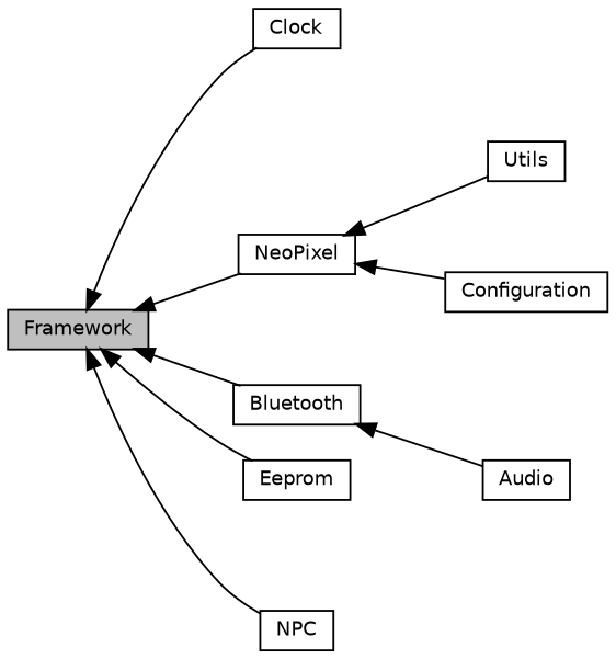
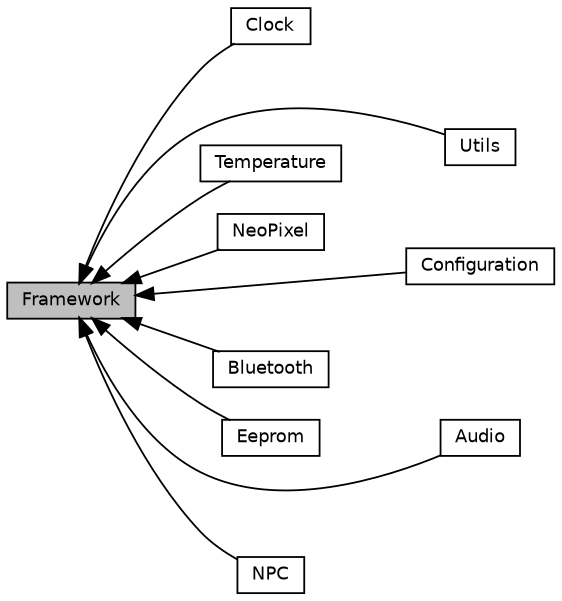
  digraph {
    rankdir=LR
    node [color=black fillcolor=white fontname=Helvetica fontsize=10 shape=record style=filled]
    edge [dir=back fontname=Helvetica fontsize=10 labelfontname=Helvetica labelfontsize=10 shape=plaintext style=solid]
    n1 [height=0.2 label=Clock width=0.4]
    n2 [fillcolor=grey75 fontcolor=black height=0.2 label=Framework width=0.4]
    n3 [height=0.2 label=Utils width=0.4]
+   n4 [height=0.2 label=Temperature width=0.4]
    n5 [height=0.2 label=NeoPixel width=0.4]
    n6 [height=0.2 label=Bluetooth width=0.4]
    n7 [height=0.2 label=Configuration width=0.4]
    n8 [height=0.2 label=Eeprom width=0.4]
    n9 [height=0.2 label=Audio width=0.4]
    n10 [height=0.2 label=NPC width=0.4]
    n2 -> n1
-   n5 -> n3
+   n2 -> n3
+   n2 -> n4
    n2 -> n5
    n2 -> n6
-   n5 -> n7
+   n2 -> n7
    n2 -> n8
-   n6 -> n9
+   n2 -> n9
    n2 -> n10
  }
